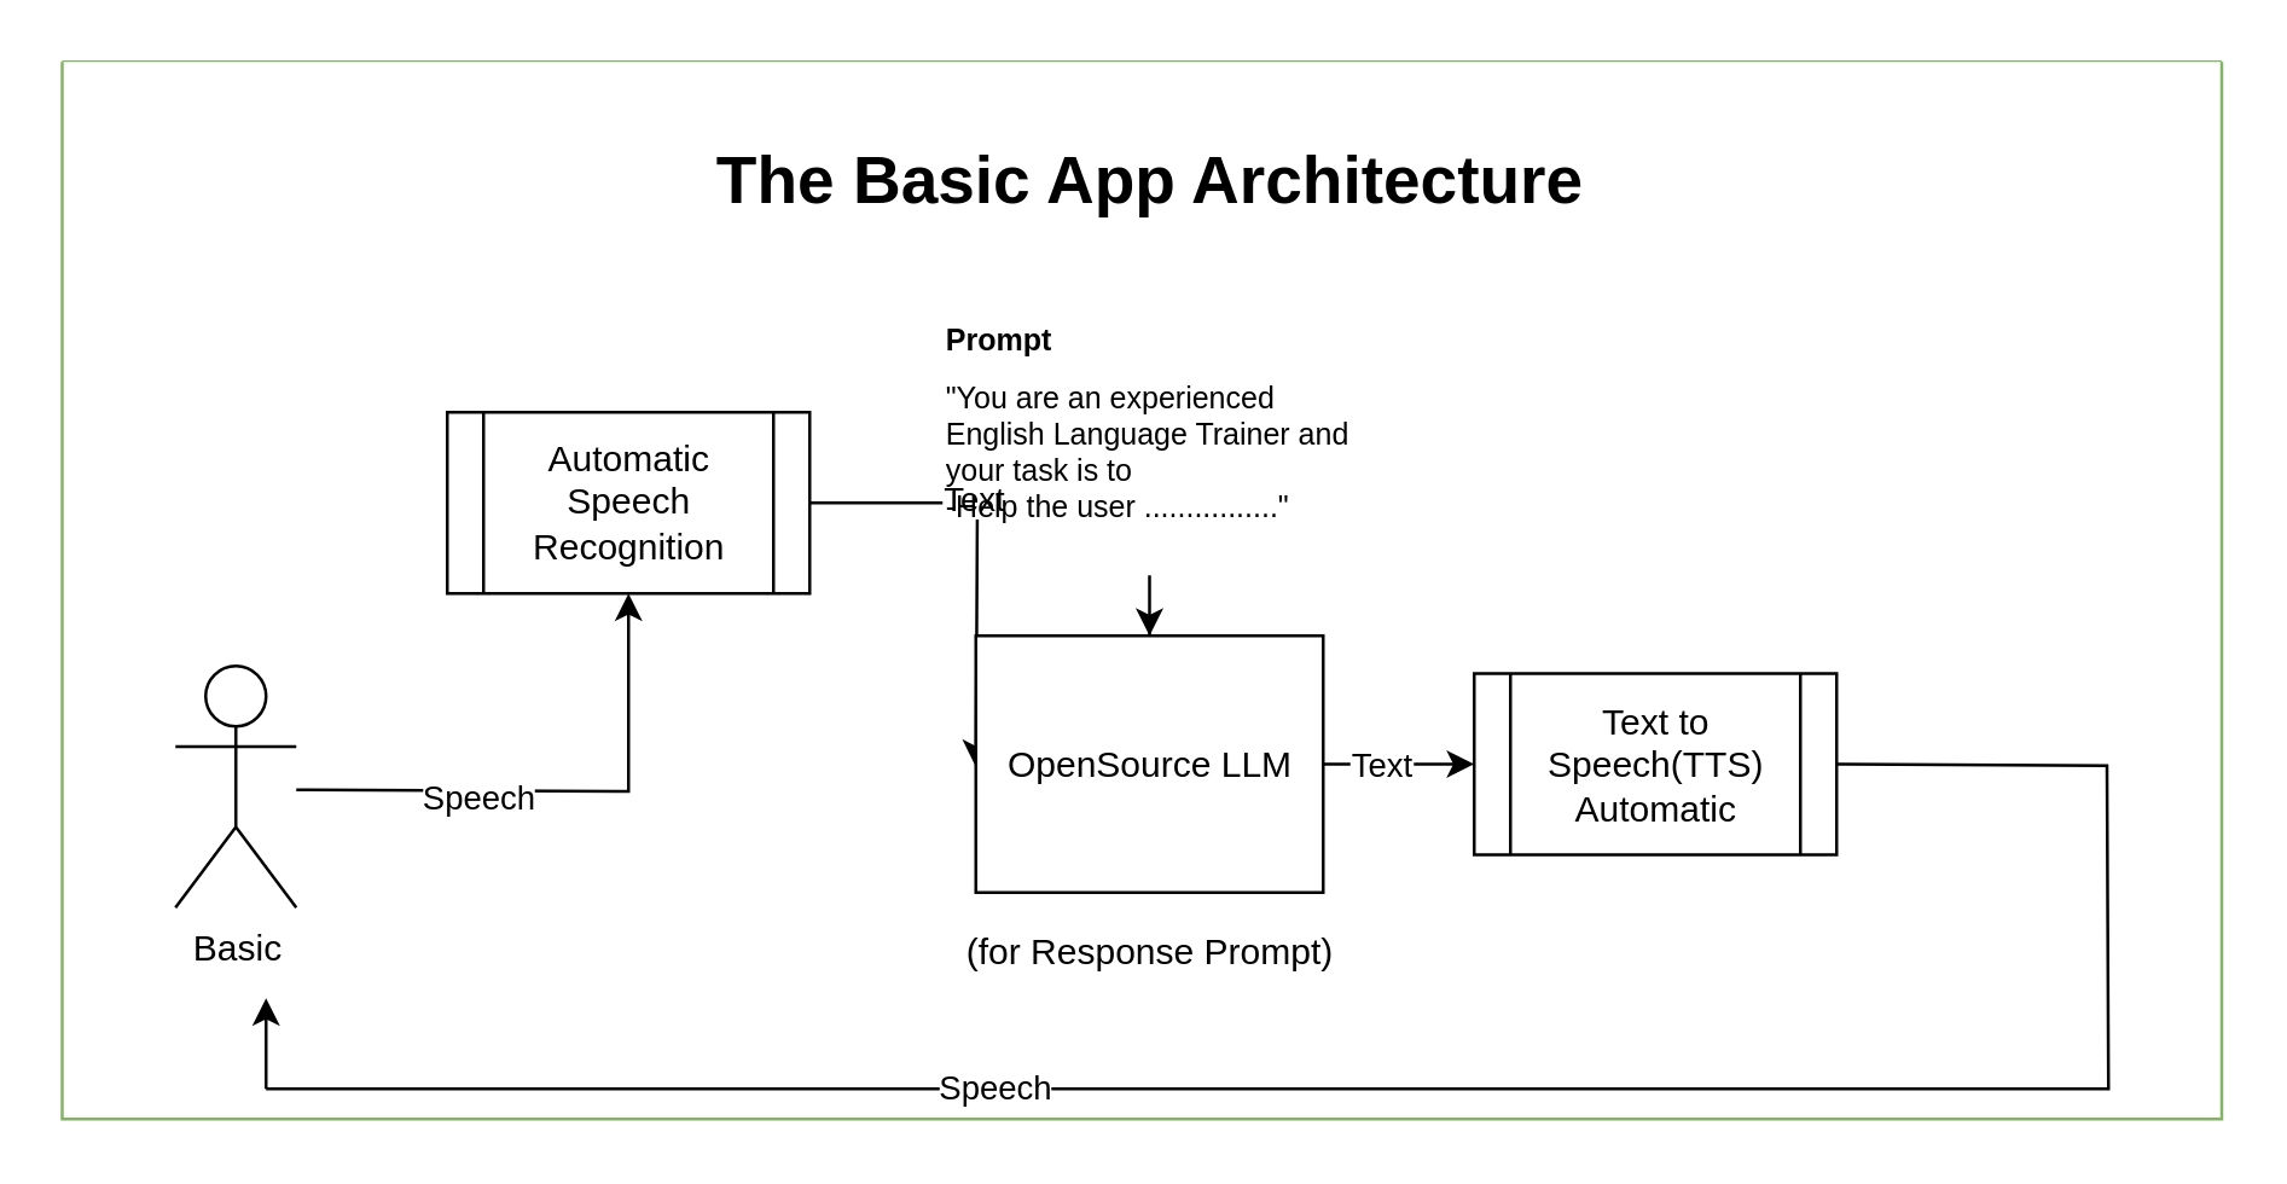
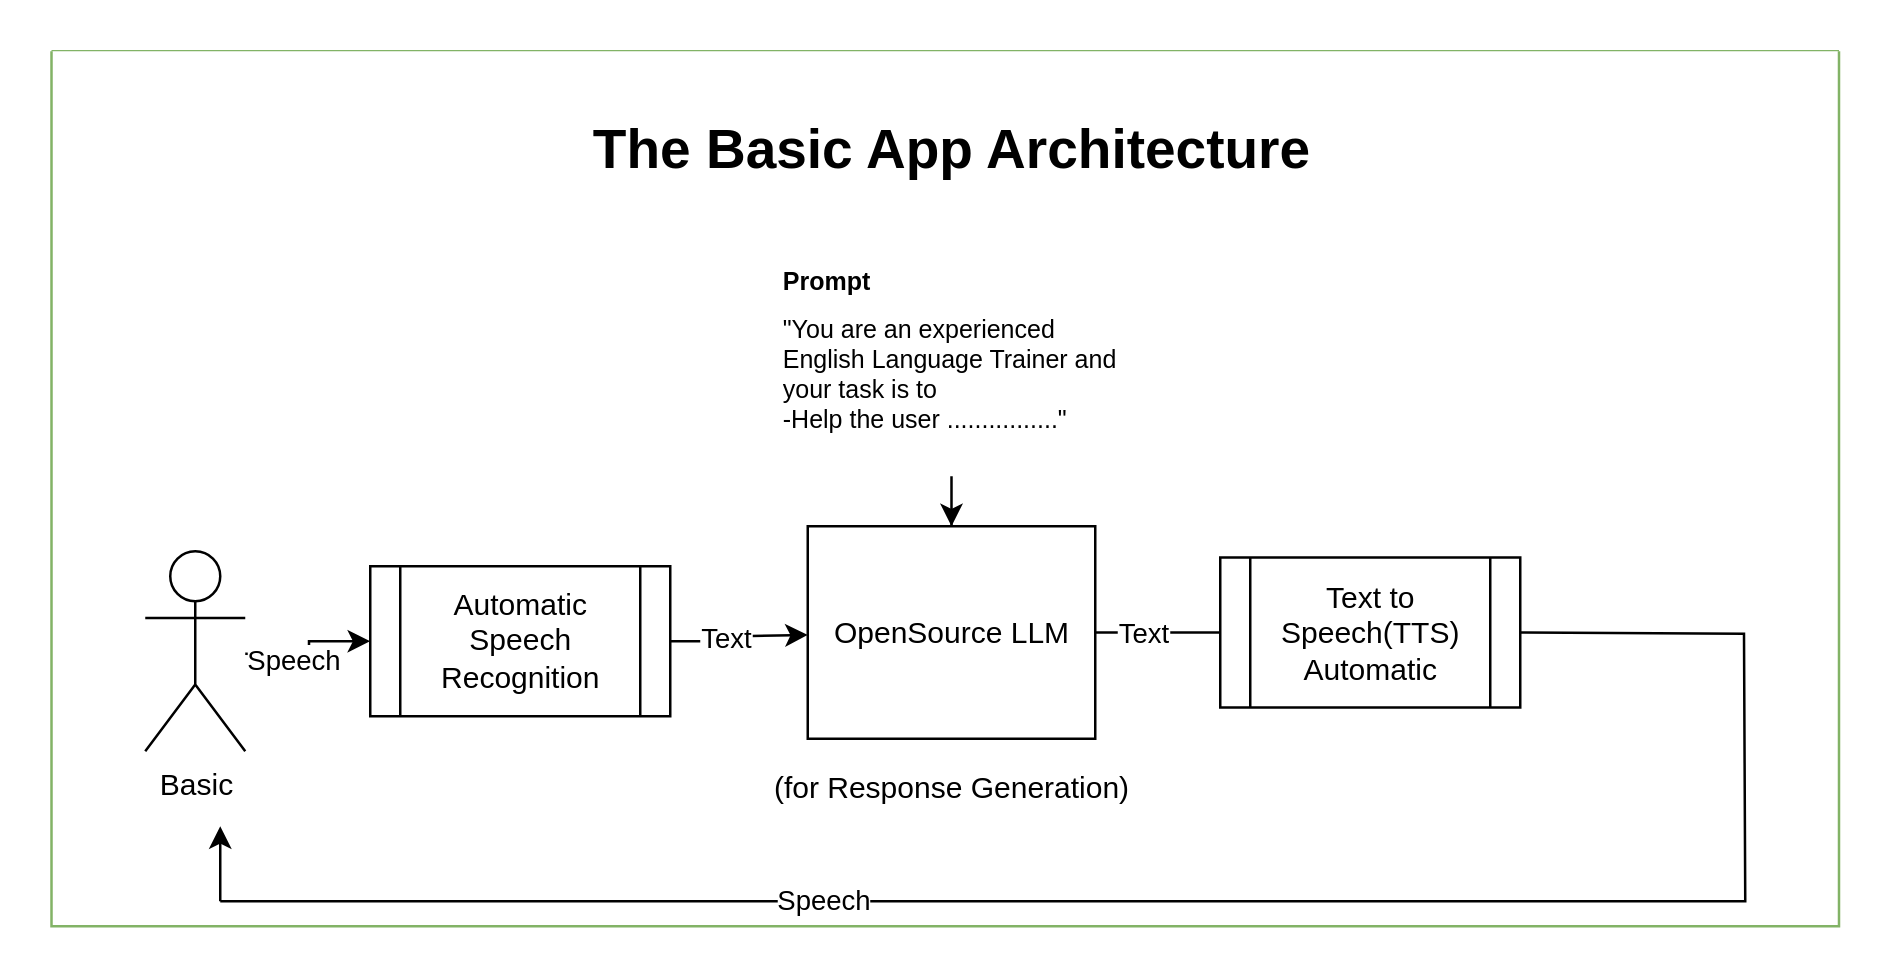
  <mxCell id="0" />
  <mxCell id="1" parent="0" />
  <mxCell id="2" value="" style="swimlane;startSize=0;fontFamily=Verdana;fillColor=#d5e8d4;strokeColor=#82b366;fillStyle=solid;swimlaneFillColor=default;" vertex="1" parent="1"><mxGeometry x="20" y="20" width="715" height="350" as="geometry" /></mxCell>
  <mxCell id="3" value="" style="edgeStyle=orthogonalEdgeStyle;rounded=0;orthogonalLoop=1;jettySize=auto;html=1;" edge="1" parent="2" target="8"><mxGeometry relative="1" as="geometry"><mxPoint x="77.5" y="241" as="sourcePoint" /></mxGeometry></mxCell>
  <mxCell id="4" value="Speech" style="edgeLabel;html=1;align=center;verticalAlign=middle;resizable=0;points=[];" vertex="1" connectable="0" parent="3"><mxGeometry x="-0.321" y="-2" relative="1" as="geometry"><mxPoint as="offset" /></mxGeometry></mxCell>
  <mxCell id="5" value="Basic" style="shape=umlActor;verticalLabelPosition=bottom;verticalAlign=top;html=1;outlineConnect=0;" vertex="1" parent="2"><mxGeometry x="37.5" y="200" width="40" height="80" as="geometry" /></mxCell>
  <mxCell id="6" value="" style="edgeStyle=orthogonalEdgeStyle;rounded=0;orthogonalLoop=1;jettySize=auto;html=1;" edge="1" parent="2" source="8"><mxGeometry relative="1" as="geometry"><mxPoint x="302.54" y="233.471" as="targetPoint" /></mxGeometry></mxCell>
  <mxCell id="7" value="Text" style="edgeLabel;html=1;align=center;verticalAlign=middle;resizable=0;points=[];" vertex="1" connectable="0" parent="6"><mxGeometry x="-0.238" y="2" relative="1" as="geometry"><mxPoint as="offset" /></mxGeometry></mxCell>
- <mxCell id="8" value="Automatic Speech Recognition" style="shape=process;whiteSpace=wrap;html=1;backgroundOutline=1;" vertex="1" parent="2"><mxGeometry x="127.5" y="116" width="120" height="60" as="geometry" /></mxCell>
- <mxCell id="9" value="" style="edgeStyle=orthogonalEdgeStyle;rounded=0;orthogonalLoop=1;jettySize=auto;html=1;" edge="1" parent="2" source="11" target="14"><mxGeometry relative="1" as="geometry" /></mxCell>
+ <mxCell id="8" value="Automatic Speech Recognition" style="shape=process;whiteSpace=wrap;html=1;backgroundOutline=1;" vertex="1" parent="2"><mxGeometry x="127.5" y="206" width="120" height="60" as="geometry" /></mxCell>
+ <mxCell id="9" value="" style="edgeStyle=orthogonalEdgeStyle;rounded=0;orthogonalLoop=1;jettySize=auto;html=1;endArrow=none;" edge="1" parent="2" source="11" target="14"><mxGeometry relative="1" as="geometry" /></mxCell>
  <mxCell id="10" value="Text" style="edgeLabel;html=1;align=center;verticalAlign=middle;resizable=0;points=[];" vertex="1" connectable="0" parent="9"><mxGeometry x="-0.244" relative="1" as="geometry"><mxPoint as="offset" /></mxGeometry></mxCell>
  <mxCell id="11" value="OpenSource LLM" style="whiteSpace=wrap;html=1;rounded=0;" vertex="1" parent="2"><mxGeometry x="302.5" y="190" width="115" height="85" as="geometry" /></mxCell>
  <mxCell id="12" style="edgeStyle=orthogonalEdgeStyle;rounded=0;orthogonalLoop=1;jettySize=auto;html=1;entryX=0.5;entryY=0;entryDx=0;entryDy=0;" edge="1" parent="2" source="13" target="11"><mxGeometry relative="1" as="geometry" /></mxCell>
  <mxCell id="13" value="&lt;h1 style=&quot;margin-top: 0px; font-size: 10px;&quot;&gt;Prompt&lt;/h1&gt;&lt;div&gt;&quot;You are an experienced English Language Trainer and your task is to&lt;/div&gt;&lt;div&gt;-Help the user ................&quot;&lt;/div&gt;" style="text;html=1;whiteSpace=wrap;overflow=hidden;rounded=0;fontSize=10;" vertex="1" parent="2"><mxGeometry x="290.5" y="80" width="139" height="90" as="geometry" /></mxCell>
  <mxCell id="14" value="Text to Speech(TTS) Automatic" style="shape=process;whiteSpace=wrap;html=1;backgroundOutline=1;" vertex="1" parent="2"><mxGeometry x="467.5" y="202.5" width="120" height="60" as="geometry" /></mxCell>
- <mxCell id="15" value="(for Response Prompt)" style="text;html=1;align=center;verticalAlign=middle;resizable=0;points=[];autosize=1;strokeColor=none;fillColor=none;" vertex="1" parent="2"><mxGeometry x="275" y="280" width="170" height="30" as="geometry" /></mxCell>
+ <mxCell id="15" value="(for Response Generation)" style="text;html=1;align=center;verticalAlign=middle;resizable=0;points=[];autosize=1;strokeColor=none;fillColor=none;" vertex="1" parent="2"><mxGeometry x="275" y="280" width="170" height="30" as="geometry" /></mxCell>
  <mxCell id="16" value="" style="endArrow=none;html=1;rounded=0;entryX=1;entryY=0.5;entryDx=0;entryDy=0;" edge="1" parent="2"><mxGeometry width="50" height="50" relative="1" as="geometry"><mxPoint x="67.5" y="340" as="sourcePoint" /><mxPoint x="587.5" y="232.5" as="targetPoint" /><Array as="points"><mxPoint x="677.5" y="340" /><mxPoint x="677" y="233" /></Array></mxGeometry></mxCell>
  <mxCell id="17" value="Speech" style="edgeLabel;html=1;align=center;verticalAlign=middle;resizable=0;points=[];" vertex="1" connectable="0" parent="16"><mxGeometry x="-0.401" y="1" relative="1" as="geometry"><mxPoint x="-1" as="offset" /></mxGeometry></mxCell>
  <mxCell id="18" value="" style="endArrow=classic;html=1;rounded=0;" edge="1" parent="2"><mxGeometry width="50" height="50" relative="1" as="geometry"><mxPoint x="67.5" y="340" as="sourcePoint" /><mxPoint x="67.5" y="310" as="targetPoint" /></mxGeometry></mxCell>
  <mxCell id="19" value="The Basic App Architecture" style="text;html=1;align=center;verticalAlign=middle;whiteSpace=wrap;rounded=0;fontStyle=1;fontSize=22;" vertex="1" parent="2"><mxGeometry x="190.5" y="20" width="339" height="40" as="geometry" /></mxCell>
